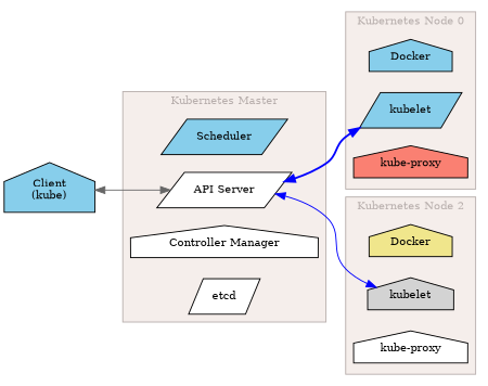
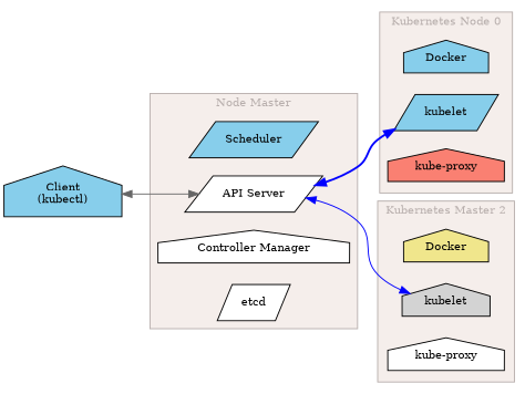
  digraph {
    compound=true
    fontsize=11
    rankdir=LR
    node [fillcolor=skyblue fontsize=11 shape=house style=filled]
    edge [color=blue dir=both fontname=11 style=solid]
    n1 [label=Scheduler shape=parallelogram]
    n2 [fillcolor=white label="API Server" shape=parallelogram]
    n3 [fillcolor=white label="Controller Manager"]
    etcd [fillcolor=white shape=parallelogram]
    Docker
    kubelet [shape=parallelogram]
    n7 [fillcolor=salmon label="kube-proxy"]
    n8 [fillcolor=khaki label=Docker]
    n9 [fillcolor=lightgrey label=kubelet]
    n10 [fillcolor=white label="kube-proxy"]
-   n11 [label="Client\n(kube)"]
+   n11 [label="Client\n(kubectl)"]
    subgraph cluster_1 {
      bgcolor="#f5eeeb"
      color="#b8afad"
      fontcolor="#b8afad"
-     label="Kubernetes Master"
+     label="Node Master"
      n1
      n2
      n3
      etcd
    }
    subgraph cluster_2 {
      bgcolor="#f5eeeb"
      color="#b8afad"
      fontcolor="#b8afad"
      label="Kubernetes Node 0"
      Docker
      kubelet
      n7
    }
    subgraph cluster_3 {
      bgcolor="#f5eeeb"
      color="#b8afad"
      fontcolor="#b8afad"
-     label="Kubernetes Node 2"
+     label="Kubernetes Master 2"
      n8
      n9
      n10
    }
    n2 -> kubelet [style=bold]
    n2 -> n9
    n11 -> n2 [color=gray40]
  }
